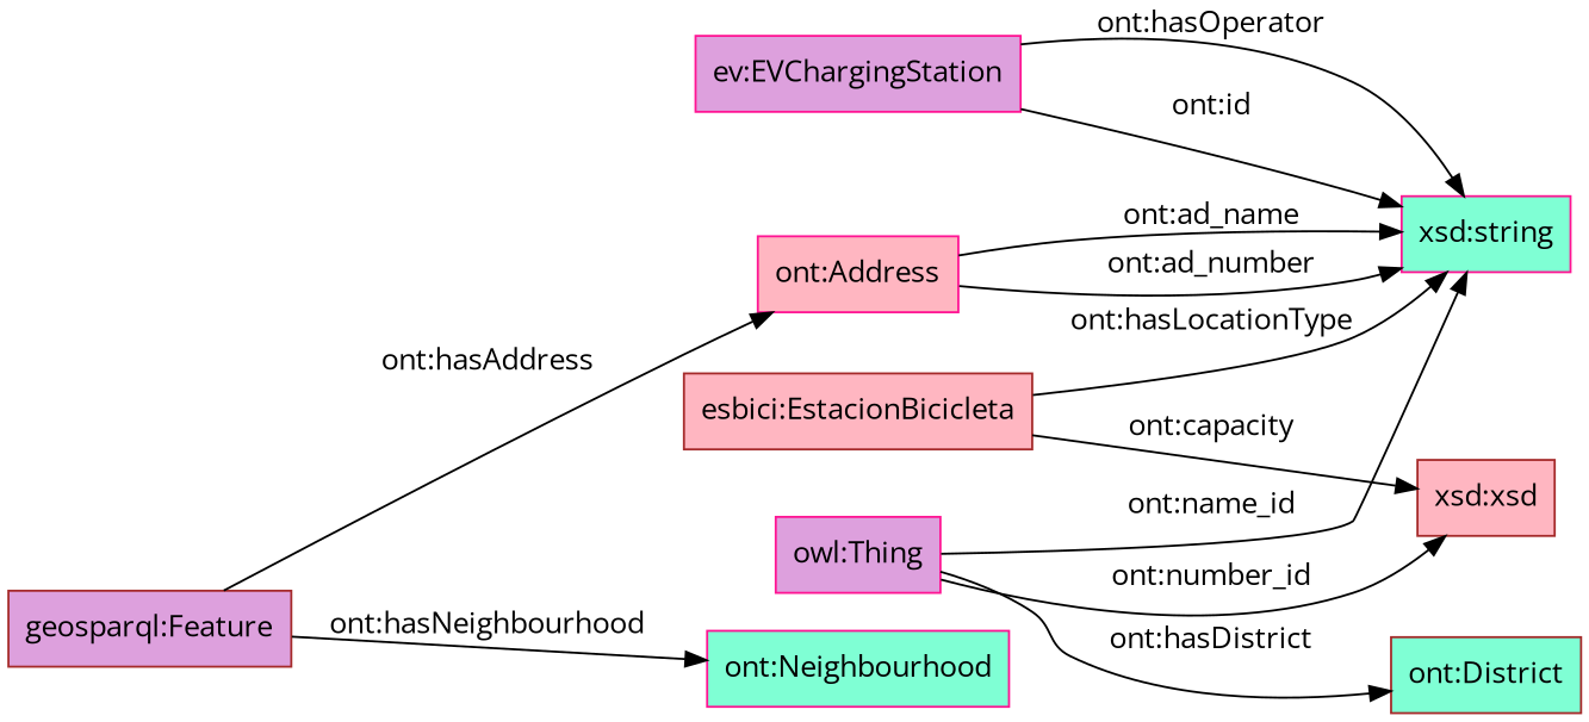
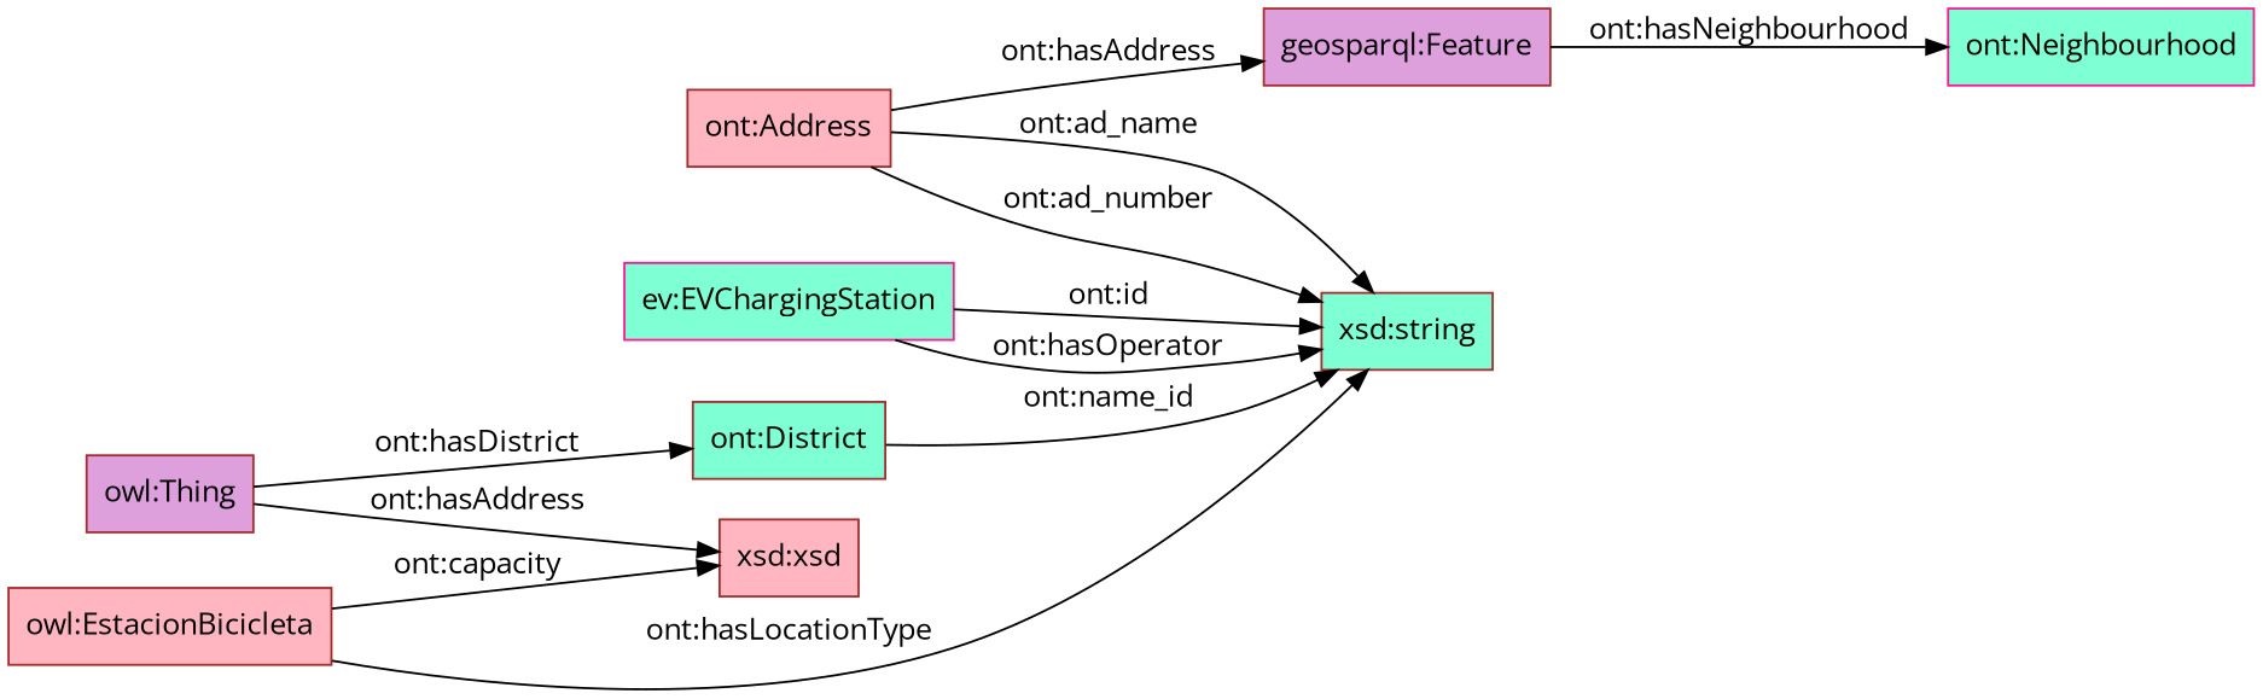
  digraph {
    fontname="Open Sans"
    rankdir=LR
    node [color=brown fillcolor=lightpink fontname="Open Sans" shape=rectangle style=filled]
    edge [fontname="Open Sans"]
-   "ont:Address" [color=deeppink]
+   "ont:Address"
    "geosparql:Feature" [fillcolor=plum]
    "ont:Neighbourhood" [color=deeppink fillcolor=aquamarine]
-   "xsd:string" [color=deeppink fillcolor=aquamarine]
-   "ev:EVChargingStation" [color=deeppink fillcolor=plum]
+   "xsd:string" [fillcolor=aquamarine]
+   "ev:EVChargingStation" [color=deeppink fillcolor=aquamarine]
    "ont:District" [fillcolor=aquamarine]
-   "esbici:EstacionBicicleta"
+   "esbici:EstacionBicicleta" [label="owl:EstacionBicicleta"]
    n8 [label="xsd:xsd"]
-   "owl:Thing" [color=deeppink fillcolor=plum]
+   "owl:Thing" [fillcolor=plum]
    "ont:Address" -> "xsd:string" [label="ont:ad_name"]
    "ont:Address" -> "xsd:string" [label="ont:ad_number"]
-   "geosparql:Feature" -> "ont:Address" [label="ont:hasAddress"]
+   "ont:Address" -> "geosparql:Feature" [label="ont:hasAddress"]
    "geosparql:Feature" -> "ont:Neighbourhood" [label="ont:hasNeighbourhood"]
    "ev:EVChargingStation" -> "xsd:string" [label="ont:id"]
    "ev:EVChargingStation" -> "xsd:string" [label="ont:hasOperator"]
    "esbici:EstacionBicicleta" -> "xsd:string" [label="ont:hasLocationType"]
    "esbici:EstacionBicicleta" -> n8 [label="ont:capacity"]
-   "owl:Thing" -> "xsd:string" [label="ont:name_id"]
+   "ont:District" -> "xsd:string" [label="ont:name_id"]
    "owl:Thing" -> "ont:District" [label="ont:hasDistrict"]
-   "owl:Thing" -> n8 [label="ont:number_id"]
+   "owl:Thing" -> n8 [label="ont:hasAddress"]
  }
